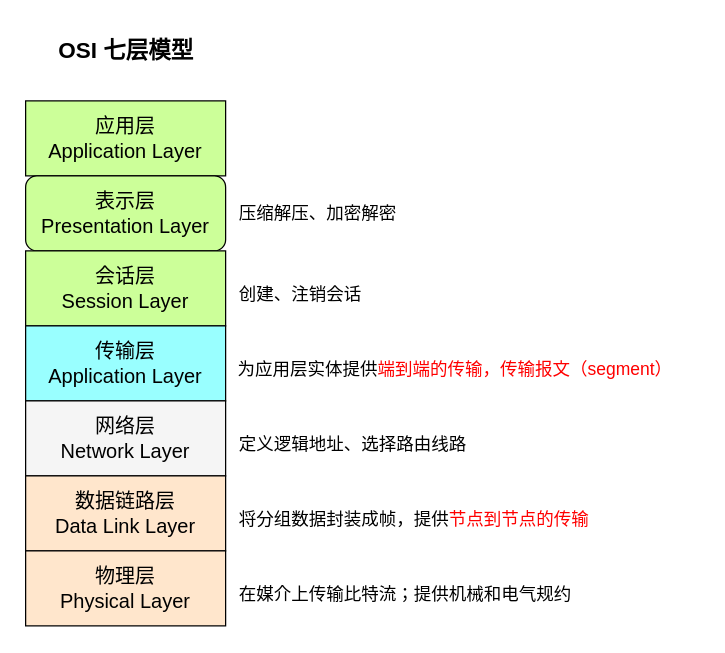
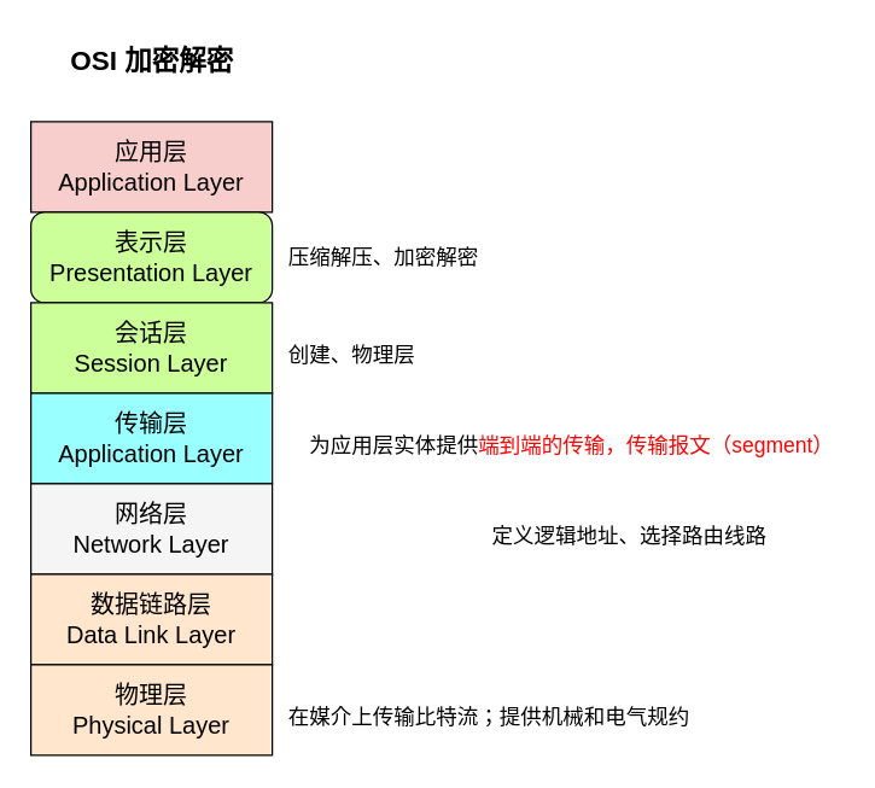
  <mxCell id="0" />
  <mxCell id="1" parent="0" />
- <mxCell id="2" value="应用层&lt;div&gt;Application Layer&lt;/div&gt;" style="rounded=0;whiteSpace=wrap;html=1;fontSize=16;fillColor=#CCFF99;" parent="1" vertex="1"><mxGeometry x="20" y="80" width="160" height="60" as="geometry" /></mxCell>
+ <mxCell id="2" value="应用层&lt;div&gt;Application Layer&lt;/div&gt;" style="rounded=0;whiteSpace=wrap;html=1;fontSize=16;fillColor=#f8cecc;" parent="1" vertex="1"><mxGeometry x="20" y="80" width="160" height="60" as="geometry" /></mxCell>
  <mxCell id="3" value="表示层&lt;div&gt;Presentation Layer&lt;/div&gt;" style="whiteSpace=wrap;html=1;fontSize=16;fillColor=#CCFF99;rounded=1;" parent="1" vertex="1"><mxGeometry x="20" y="140" width="160" height="60" as="geometry" /></mxCell>
  <mxCell id="4" value="会话层&lt;div&gt;Session Layer&lt;/div&gt;" style="rounded=0;whiteSpace=wrap;html=1;fontSize=16;fillColor=#CCFF99;" parent="1" vertex="1"><mxGeometry x="20" y="200" width="160" height="60" as="geometry" /></mxCell>
  <mxCell id="5" value="传输层&lt;div&gt;Application Layer&lt;/div&gt;" style="rounded=0;whiteSpace=wrap;html=1;fontSize=16;fillColor=#99FFFF;" parent="1" vertex="1"><mxGeometry x="20" y="260" width="160" height="60" as="geometry" /></mxCell>
  <mxCell id="6" value="网络层&lt;div&gt;Network Layer&lt;/div&gt;" style="rounded=0;whiteSpace=wrap;html=1;fontSize=16;fillColor=#f5f5f5;" parent="1" vertex="1"><mxGeometry x="20" y="320" width="160" height="60" as="geometry" /></mxCell>
  <mxCell id="7" value="数据链路层&lt;div&gt;Data Link Layer&lt;/div&gt;" style="rounded=0;whiteSpace=wrap;html=1;fontSize=16;fillColor=#FFE6CC;" parent="1" vertex="1"><mxGeometry x="20" y="380" width="160" height="60" as="geometry" /></mxCell>
  <mxCell id="8" value="物理层&lt;div&gt;Physical Layer&lt;/div&gt;" style="rounded=0;whiteSpace=wrap;html=1;fontSize=16;fillColor=#FFE6CC;" parent="1" vertex="1"><mxGeometry x="20" y="440" width="160" height="60" as="geometry" /></mxCell>
  <mxCell id="9" value="压缩解压、加密解密" style="text;html=1;align=left;verticalAlign=middle;resizable=0;points=[];autosize=1;strokeColor=none;fillColor=none;fontSize=14;" parent="1" vertex="1"><mxGeometry x="189" y="155" width="150" height="30" as="geometry" /></mxCell>
- <mxCell id="10" value="创建、注销会话" style="text;html=1;align=left;verticalAlign=middle;resizable=0;points=[];autosize=1;strokeColor=none;fillColor=none;fontSize=14;" parent="1" vertex="1"><mxGeometry x="189" y="220" width="120" height="30" as="geometry" /></mxCell>
- <mxCell id="11" value="为应用层实体提供&lt;font style=&quot;color: rgb(255, 0, 0);&quot;&gt;端到端的传输，传输报文（segment）&lt;/font&gt;" style="text;html=1;align=left;verticalAlign=middle;resizable=0;points=[];autosize=1;strokeColor=none;fillColor=none;fontSize=14;" parent="1" vertex="1"><mxGeometry x="188" y="280" width="370" height="30" as="geometry" /></mxCell>
- <mxCell id="12" value="定义逻辑地址、选择路由线路" style="text;html=1;align=left;verticalAlign=middle;resizable=0;points=[];autosize=1;strokeColor=none;fillColor=none;fontSize=14;" parent="1" vertex="1"><mxGeometry x="189" y="340" width="210" height="30" as="geometry" /></mxCell>
- <mxCell id="13" value="将分组数据封装成帧，提供&lt;font style=&quot;color: rgb(255, 0, 0);&quot;&gt;节点到节点的传输&lt;/font&gt;" style="text;html=1;align=left;verticalAlign=middle;resizable=0;points=[];autosize=1;strokeColor=none;fillColor=none;fontSize=14;" parent="1" vertex="1"><mxGeometry x="189" y="400" width="300" height="30" as="geometry" /></mxCell>
- <mxCell id="14" value="&lt;font style=&quot;font-size: 18px;&quot;&gt;&lt;b style=&quot;&quot;&gt;OSI 七层模型&lt;/b&gt;&lt;/font&gt;" style="text;html=1;align=center;verticalAlign=middle;resizable=0;points=[];autosize=1;strokeColor=none;fillColor=none;" parent="1" vertex="1"><mxGeometry x="35" y="20" width="130" height="40" as="geometry" /></mxCell>
+ <mxCell id="10" value="创建、物理层" style="text;html=1;align=left;verticalAlign=middle;resizable=0;points=[];autosize=1;strokeColor=none;fillColor=none;fontSize=14;" parent="1" vertex="1"><mxGeometry x="189" y="220" width="120" height="30" as="geometry" /></mxCell>
+ <mxCell id="11" value="为应用层实体提供&lt;font style=&quot;color: rgb(255, 0, 0);&quot;&gt;端到端的传输，传输报文（segment）&lt;/font&gt;" style="text;html=1;align=left;verticalAlign=middle;resizable=0;points=[];autosize=1;strokeColor=none;fillColor=none;fontSize=14;" parent="1" vertex="1"><mxGeometry x="203" y="280" width="370" height="30" as="geometry" /></mxCell>
+ <mxCell id="12" value="定义逻辑地址、选择路由线路" style="text;html=1;align=left;verticalAlign=middle;resizable=0;points=[];autosize=1;strokeColor=none;fillColor=none;fontSize=14;" parent="1" vertex="1"><mxGeometry x="324" y="340" width="210" height="30" as="geometry" /></mxCell>
+ <mxCell id="14" value="&lt;font style=&quot;font-size: 18px;&quot;&gt;&lt;b style=&quot;&quot;&gt;OSI 加密解密&lt;/b&gt;&lt;/font&gt;" style="text;html=1;align=center;verticalAlign=middle;resizable=0;points=[];autosize=1;strokeColor=none;fillColor=none;" parent="1" vertex="1"><mxGeometry x="35" y="20" width="130" height="40" as="geometry" /></mxCell>
  <mxCell id="15" value="在媒介上传输比特流；提供机械和电气规约" style="text;html=1;align=left;verticalAlign=middle;resizable=0;points=[];autosize=1;strokeColor=none;fillColor=none;fontSize=14;" parent="1" vertex="1"><mxGeometry x="189" y="460" width="290" height="30" as="geometry" /></mxCell>
